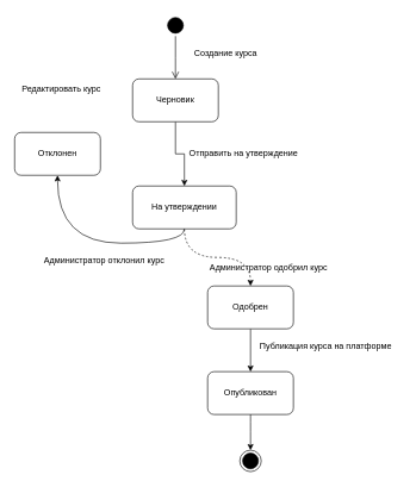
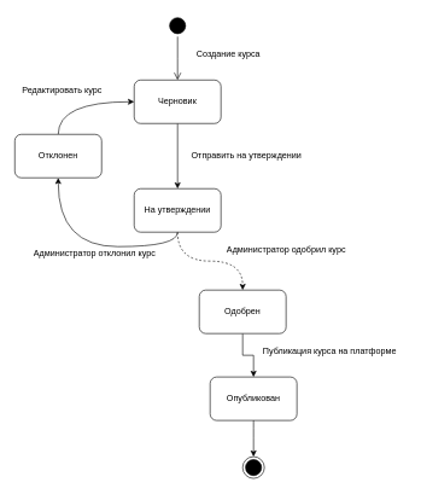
  <mxCell id="0" />
  <mxCell id="1" parent="0" />
  <mxCell id="2" value="" style="ellipse;html=1;shape=startState;fillColor=#000000;strokeColor=#000000;" parent="1" vertex="1"><mxGeometry x="230" y="20" width="30" height="30" as="geometry" /></mxCell>
  <mxCell id="3" value="" style="edgeStyle=orthogonalEdgeStyle;html=1;verticalAlign=bottom;endArrow=open;endSize=8;strokeColor=#000000;rounded=0;" parent="1" source="2" edge="1"><mxGeometry relative="1" as="geometry"><mxPoint x="245" y="110" as="targetPoint" /></mxGeometry></mxCell>
  <mxCell id="4" value="Создание курса" style="text;html=1;align=center;verticalAlign=middle;resizable=0;points=[];autosize=1;strokeColor=none;fillColor=none;" parent="1" vertex="1"><mxGeometry x="260" y="60" width="110" height="30" as="geometry" /></mxCell>
  <mxCell id="5" style="edgeStyle=orthogonalEdgeStyle;rounded=0;orthogonalLoop=1;jettySize=auto;html=1;exitX=0.5;exitY=1;exitDx=0;exitDy=0;entryX=0.5;entryY=0;entryDx=0;entryDy=0;" parent="1" source="6" target="9" edge="1"><mxGeometry relative="1" as="geometry" /></mxCell>
  <mxCell id="6" value="Черновик" style="rounded=1;whiteSpace=wrap;html=1;" parent="1" vertex="1"><mxGeometry x="185" y="110" width="120" height="60" as="geometry" /></mxCell>
  <mxCell id="7" style="edgeStyle=orthogonalEdgeStyle;rounded=0;orthogonalLoop=1;jettySize=auto;html=1;exitX=0.5;exitY=1;exitDx=0;exitDy=0;curved=1;dashed=1;" parent="1" source="9" target="11" edge="1"><mxGeometry relative="1" as="geometry" /></mxCell>
  <mxCell id="8" style="edgeStyle=orthogonalEdgeStyle;rounded=0;orthogonalLoop=1;jettySize=auto;html=1;exitX=0.5;exitY=1;exitDx=0;exitDy=0;entryX=0.5;entryY=1;entryDx=0;entryDy=0;curved=1;" parent="1" source="9" target="15" edge="1"><mxGeometry relative="1" as="geometry" /></mxCell>
- <mxCell id="9" value="На утверждении" style="rounded=1;whiteSpace=wrap;html=1;" parent="1" vertex="1"><mxGeometry x="185" y="260" width="145" height="60" as="geometry" /></mxCell>
+ <mxCell id="9" value="На утверждении" style="rounded=1;whiteSpace=wrap;html=1;" parent="1" vertex="1"><mxGeometry x="185" y="260" width="120" height="60" as="geometry" /></mxCell>
  <mxCell id="10" value="" style="edgeStyle=orthogonalEdgeStyle;rounded=0;orthogonalLoop=1;jettySize=auto;html=1;" parent="1" source="11" target="13" edge="1"><mxGeometry relative="1" as="geometry" /></mxCell>
- <mxCell id="11" value="Одобрен" style="rounded=1;whiteSpace=wrap;html=1;" parent="1" vertex="1"><mxGeometry x="290" y="400" width="120" height="60" as="geometry" /></mxCell>
+ <mxCell id="11" value="Одобрен" style="rounded=1;whiteSpace=wrap;html=1;" parent="1" vertex="1"><mxGeometry x="275" y="400" width="120" height="60" as="geometry" /></mxCell>
  <mxCell id="12" style="edgeStyle=orthogonalEdgeStyle;rounded=0;orthogonalLoop=1;jettySize=auto;html=1;exitX=0.5;exitY=1;exitDx=0;exitDy=0;curved=1;" parent="1" source="13" target="20" edge="1"><mxGeometry relative="1" as="geometry" /></mxCell>
  <mxCell id="13" value="Опубликован" style="rounded=1;whiteSpace=wrap;html=1;" parent="1" vertex="1"><mxGeometry x="290" y="520" width="120" height="60" as="geometry" /></mxCell>
+ <mxCell id="14" style="edgeStyle=orthogonalEdgeStyle;rounded=0;orthogonalLoop=1;jettySize=auto;html=1;exitX=0.5;exitY=0;exitDx=0;exitDy=0;entryX=0;entryY=0.5;entryDx=0;entryDy=0;curved=1;" edge="1" parent="1" source="15" target="6"><mxGeometry relative="1" as="geometry" /></mxCell>
  <mxCell id="15" value="Отклонен" style="rounded=1;whiteSpace=wrap;html=1;" parent="1" vertex="1"><mxGeometry x="20" y="185" width="120" height="60" as="geometry" /></mxCell>
- <mxCell id="16" value="Отправить на утверждение" style="text;html=1;align=center;verticalAlign=middle;resizable=0;points=[];autosize=1;strokeColor=none;fillColor=none;" parent="1" vertex="1"><mxGeometry x="250" y="200" width="180" height="30" as="geometry" /></mxCell>
- <mxCell id="17" value="Администратор одобрил курс" style="text;html=1;align=center;verticalAlign=middle;resizable=0;points=[];autosize=1;strokeColor=none;fillColor=none;" parent="1" vertex="1"><mxGeometry x="280" y="360" width="190" height="30" as="geometry" /></mxCell>
- <mxCell id="18" value="Администратор отклонил курс" style="text;html=1;align=center;verticalAlign=middle;resizable=0;points=[];autosize=1;strokeColor=none;fillColor=none;" parent="1" vertex="1"><mxGeometry y="350" width="190" height="30" as="geometry" x="50" /></mxCell>
+ <mxCell id="16" value="Отправить на утверждении" style="text;html=1;align=center;verticalAlign=middle;resizable=0;points=[];autosize=1;strokeColor=none;fillColor=none;" parent="1" vertex="1"><mxGeometry x="250" y="200" width="180" height="30" as="geometry" /></mxCell>
+ <mxCell id="17" value="Администратор одобрил курс" style="text;html=1;align=center;verticalAlign=middle;resizable=0;points=[];autosize=1;strokeColor=none;fillColor=none;" parent="1" vertex="1"><mxGeometry x="300" y="330" width="190" height="30" as="geometry" /></mxCell>
+ <mxCell id="18" value="Администратор отклонил курс" style="text;html=1;align=center;verticalAlign=middle;resizable=0;points=[];autosize=1;strokeColor=none;fillColor=none;" parent="1" vertex="1"><mxGeometry x="35" y="335" width="190" height="30" as="geometry" /></mxCell>
  <mxCell id="19" value="Публикация курса на платформе" style="text;html=1;align=center;verticalAlign=middle;resizable=0;points=[];autosize=1;strokeColor=none;fillColor=none;" parent="1" vertex="1"><mxGeometry x="350" y="470" width="210" height="30" as="geometry" /></mxCell>
  <mxCell id="20" value="" style="ellipse;html=1;shape=endState;fillColor=#000000;strokeColor=#000000;" parent="1" vertex="1"><mxGeometry x="335" y="630" width="30" height="30" as="geometry" /></mxCell>
  <mxCell id="21" value="Редактировать курс" style="text;html=1;align=center;verticalAlign=middle;resizable=0;points=[];autosize=1;strokeColor=none;fillColor=none;" vertex="1" parent="1"><mxGeometry x="20" y="110" width="130" height="30" as="geometry" /></mxCell>
